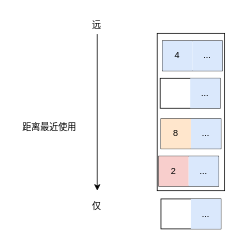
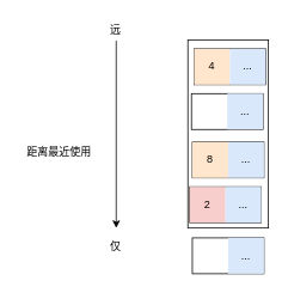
  <mxCell id="0" />
  <mxCell id="1" parent="0" />
  <mxCell id="2" value="" style="rounded=0;whiteSpace=wrap;html=1;fillColor=none;" vertex="1" parent="1"><mxGeometry x="209" y="44" width="90" height="210" as="geometry" /></mxCell>
  <mxCell id="3" value="" style="endArrow=classic;html=1;" edge="1" parent="1"><mxGeometry width="50" height="50" relative="1" as="geometry"><mxPoint x="129" y="45" as="sourcePoint" /><mxPoint x="129" y="254" as="targetPoint" /></mxGeometry></mxCell>
  <mxCell id="4" value="距离最近使用" style="text;html=1;align=center;verticalAlign=middle;resizable=0;points=[];autosize=1;strokeColor=none;fillColor=none;" vertex="1" parent="1"><mxGeometry x="20" y="157" width="90" height="26" as="geometry" /></mxCell>
  <mxCell id="5" value="远" style="text;html=1;align=center;verticalAlign=middle;resizable=0;points=[];autosize=1;strokeColor=none;fillColor=none;" vertex="1" parent="1"><mxGeometry x="113" y="20" width="30" height="26" as="geometry" /></mxCell>
  <mxCell id="6" value="仅" style="text;html=1;align=center;verticalAlign=middle;resizable=0;points=[];autosize=1;strokeColor=none;fillColor=none;" vertex="1" parent="1"><mxGeometry x="113" y="262" width="30" height="26" as="geometry" /></mxCell>
  <mxCell id="7" value="" style="group;strokeColor=default;" vertex="1" connectable="0" parent="1"><mxGeometry x="214" y="265" width="80" height="40" as="geometry" /></mxCell>
  <mxCell id="8" value="..." style="rounded=0;whiteSpace=wrap;html=1;fillColor=#dae8fc;strokeColor=none;" vertex="1" parent="7"><mxGeometry x="40" width="40" height="40" as="geometry" /></mxCell>
  <mxCell id="9" value="" style="group;strokeColor=default;" vertex="1" connectable="0" parent="1"><mxGeometry x="211" y="208" width="80" height="40" as="geometry" /></mxCell>
  <mxCell id="10" value="2" style="rounded=0;whiteSpace=wrap;html=1;fillColor=#f8cecc;strokeColor=none;" vertex="1" parent="9"><mxGeometry width="40" height="40" as="geometry" /></mxCell>
  <mxCell id="11" value="..." style="rounded=0;whiteSpace=wrap;html=1;fillColor=#dae8fc;strokeColor=none;" vertex="1" parent="9"><mxGeometry x="40" width="40" height="40" as="geometry" /></mxCell>
  <mxCell id="12" value="" style="group;strokeColor=default;" vertex="1" connectable="0" parent="1"><mxGeometry x="214" y="158" width="80" height="40" as="geometry" /></mxCell>
  <mxCell id="13" value="8" style="rounded=0;whiteSpace=wrap;html=1;fillColor=#ffe6cc;strokeColor=none;" vertex="1" parent="12"><mxGeometry width="40" height="40" as="geometry" /></mxCell>
  <mxCell id="14" value="..." style="rounded=0;whiteSpace=wrap;html=1;fillColor=#dae8fc;strokeColor=none;" vertex="1" parent="12"><mxGeometry x="40" width="40" height="40" as="geometry" /></mxCell>
  <mxCell id="15" value="" style="group;strokeColor=default;" vertex="1" connectable="0" parent="1"><mxGeometry x="216" y="54" width="80" height="40" as="geometry" /></mxCell>
- <mxCell id="16" value="4" style="rounded=0;whiteSpace=wrap;html=1;fillColor=#dae8fc;strokeColor=none;" vertex="1" parent="15"><mxGeometry width="40" height="40" as="geometry" /></mxCell>
+ <mxCell id="16" value="4" style="rounded=0;whiteSpace=wrap;html=1;fillColor=#ffe6cc;strokeColor=none;" vertex="1" parent="15"><mxGeometry width="40" height="40" as="geometry" /></mxCell>
  <mxCell id="17" value="..." style="rounded=0;whiteSpace=wrap;html=1;fillColor=#dae8fc;strokeColor=none;" vertex="1" parent="15"><mxGeometry x="40" width="40" height="40" as="geometry" /></mxCell>
  <mxCell id="18" value="" style="group;strokeColor=default;" vertex="1" connectable="0" parent="1"><mxGeometry x="213" y="104" width="80" height="40" as="geometry" /></mxCell>
  <mxCell id="19" value="..." style="rounded=0;whiteSpace=wrap;html=1;fillColor=#dae8fc;strokeColor=none;" vertex="1" parent="18"><mxGeometry x="40" width="40" height="40" as="geometry" /></mxCell>
